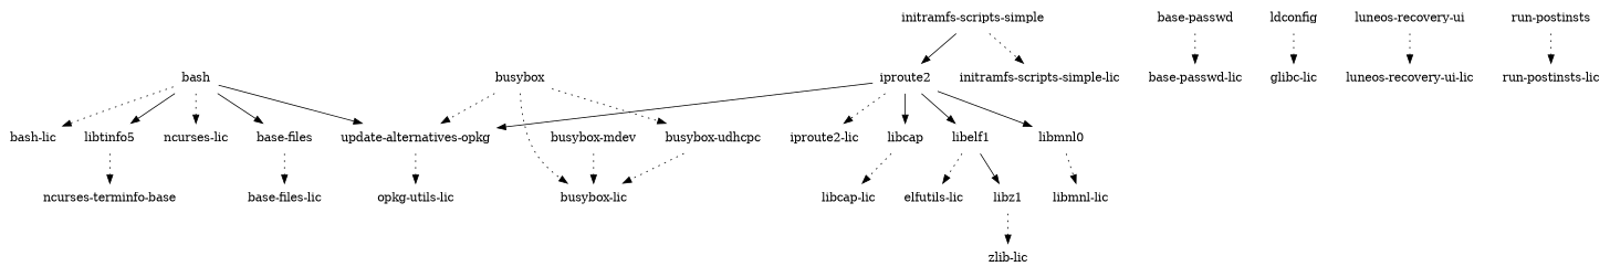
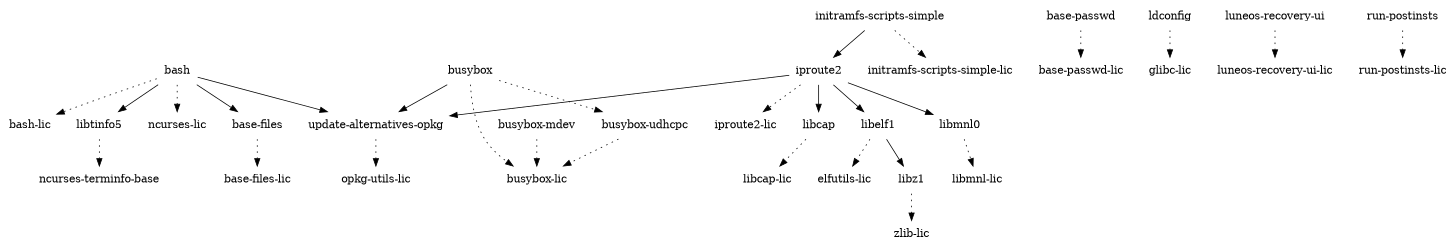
  digraph {
    node [shape=plaintext]
    edge [style=dotted]
    "base-files"
    "base-files-lic"
    "base-passwd"
    "base-passwd-lic"
    bash
    "bash-lic"
    libtinfo5
    "update-alternatives-opkg"
    "ncurses-lic"
    "ncurses-terminfo-base"
    "opkg-utils-lic"
    busybox
    "busybox-lic"
    "busybox-udhcpc"
    "busybox-mdev"
    "initramfs-scripts-simple"
    "initramfs-scripts-simple-lic"
    iproute2
    "iproute2-lic"
    libcap
    libelf1
    libmnl0
    "libcap-lic"
    "elfutils-lic"
    libz1
    "libmnl-lic"
    "zlib-lic"
    ldconfig
    "glibc-lic"
    "luneos-recovery-ui"
    "luneos-recovery-ui-lic"
    "run-postinsts"
    "run-postinsts-lic"
    "base-files" -> "base-files-lic"
    "base-passwd" -> "base-passwd-lic"
    bash -> "base-files" [style=""]
    bash -> "bash-lic"
    bash -> libtinfo5 [style=""]
    bash -> "update-alternatives-opkg" [style=""]
    bash -> "ncurses-lic"
    libtinfo5 -> "ncurses-terminfo-base"
    "update-alternatives-opkg" -> "opkg-utils-lic"
-   busybox -> "update-alternatives-opkg"
+   busybox -> "update-alternatives-opkg" [style=""]
    busybox -> "busybox-lic"
    busybox -> "busybox-udhcpc"
    "busybox-udhcpc" -> "busybox-lic"
    "busybox-mdev" -> "busybox-lic"
    "initramfs-scripts-simple" -> "initramfs-scripts-simple-lic"
    "initramfs-scripts-simple" -> iproute2 [style=""]
    iproute2 -> "update-alternatives-opkg" [style=""]
    iproute2 -> "iproute2-lic"
    iproute2 -> libcap [style=""]
    iproute2 -> libelf1 [style=""]
    iproute2 -> libmnl0 [style=""]
    libcap -> "libcap-lic"
    libelf1 -> "elfutils-lic"
    libelf1 -> libz1 [style=""]
    libmnl0 -> "libmnl-lic"
    libz1 -> "zlib-lic"
    ldconfig -> "glibc-lic"
    "luneos-recovery-ui" -> "luneos-recovery-ui-lic"
    "run-postinsts" -> "run-postinsts-lic"
  }
